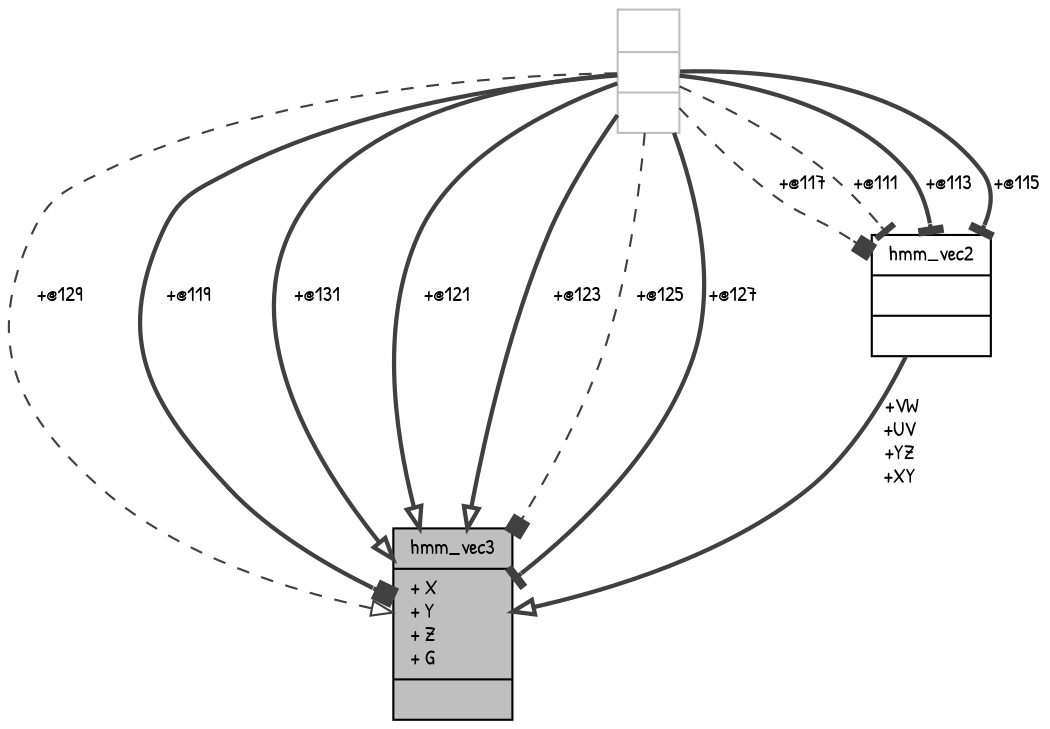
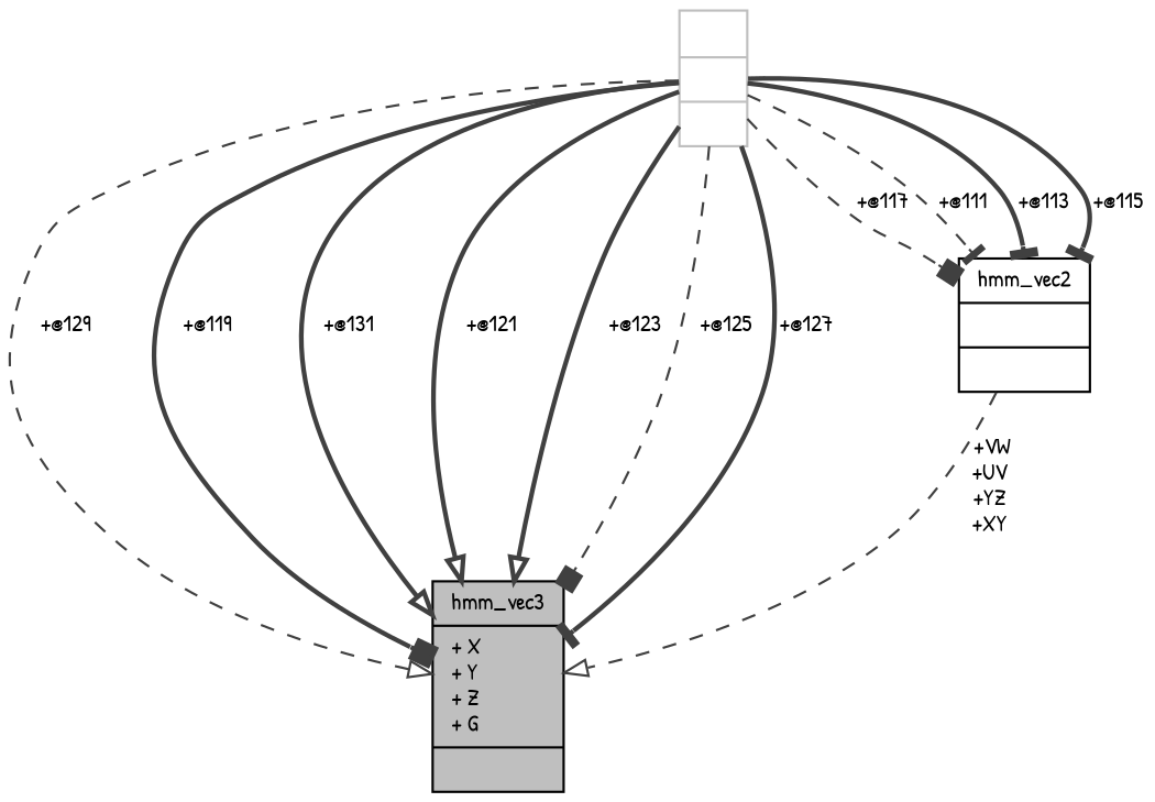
  digraph {
    fontname="Patrick Hand"
    node [color=black fontname="Patrick Hand" fontsize=10 shape=record]
    edge [arrowhead=onormal color=grey25 fontname="Patrick Hand" fontsize=10 labelfontname=Helvetica labelfontsize=10 style=bold]
    n1 [fillcolor=grey75 fontcolor=black height=0.2 label="{hmm_vec3\n|+ X\l+ Y\l+ Z\l+ G\l|}" style=filled width=0.4]
    n2 [color=grey75 height=0.2 label="{\n||}" width=0.4]
    n3 [height=0.2 label="{hmm_vec2\n||}" width=0.4]
    n2 -> n1 [label=" +@129" style=dashed]
    n2 -> n1 [arrowhead=box label=" +@119"]
    n2 -> n1 [label=" +@131"]
    n2 -> n1 [label=" +@121"]
    n2 -> n1 [label=" +@123"]
    n2 -> n1 [arrowhead=box label=" +@125" style=dashed]
    n2 -> n1 [arrowhead=tee label=" +@127"]
    n2 -> n3 [arrowhead=box label=" +@117" style=dashed]
    n2 -> n3 [arrowhead=tee label=" +@111" style=dashed]
    n2 -> n3 [arrowhead=tee label=" +@113"]
    n2 -> n3 [arrowhead=tee label=" +@115"]
-   n3 -> n1 [label=" +VW\n+UV\n+YZ\n+XY"]
+   n3 -> n1 [label=" +VW\n+UV\n+YZ\n+XY" style=dashed]
  }
